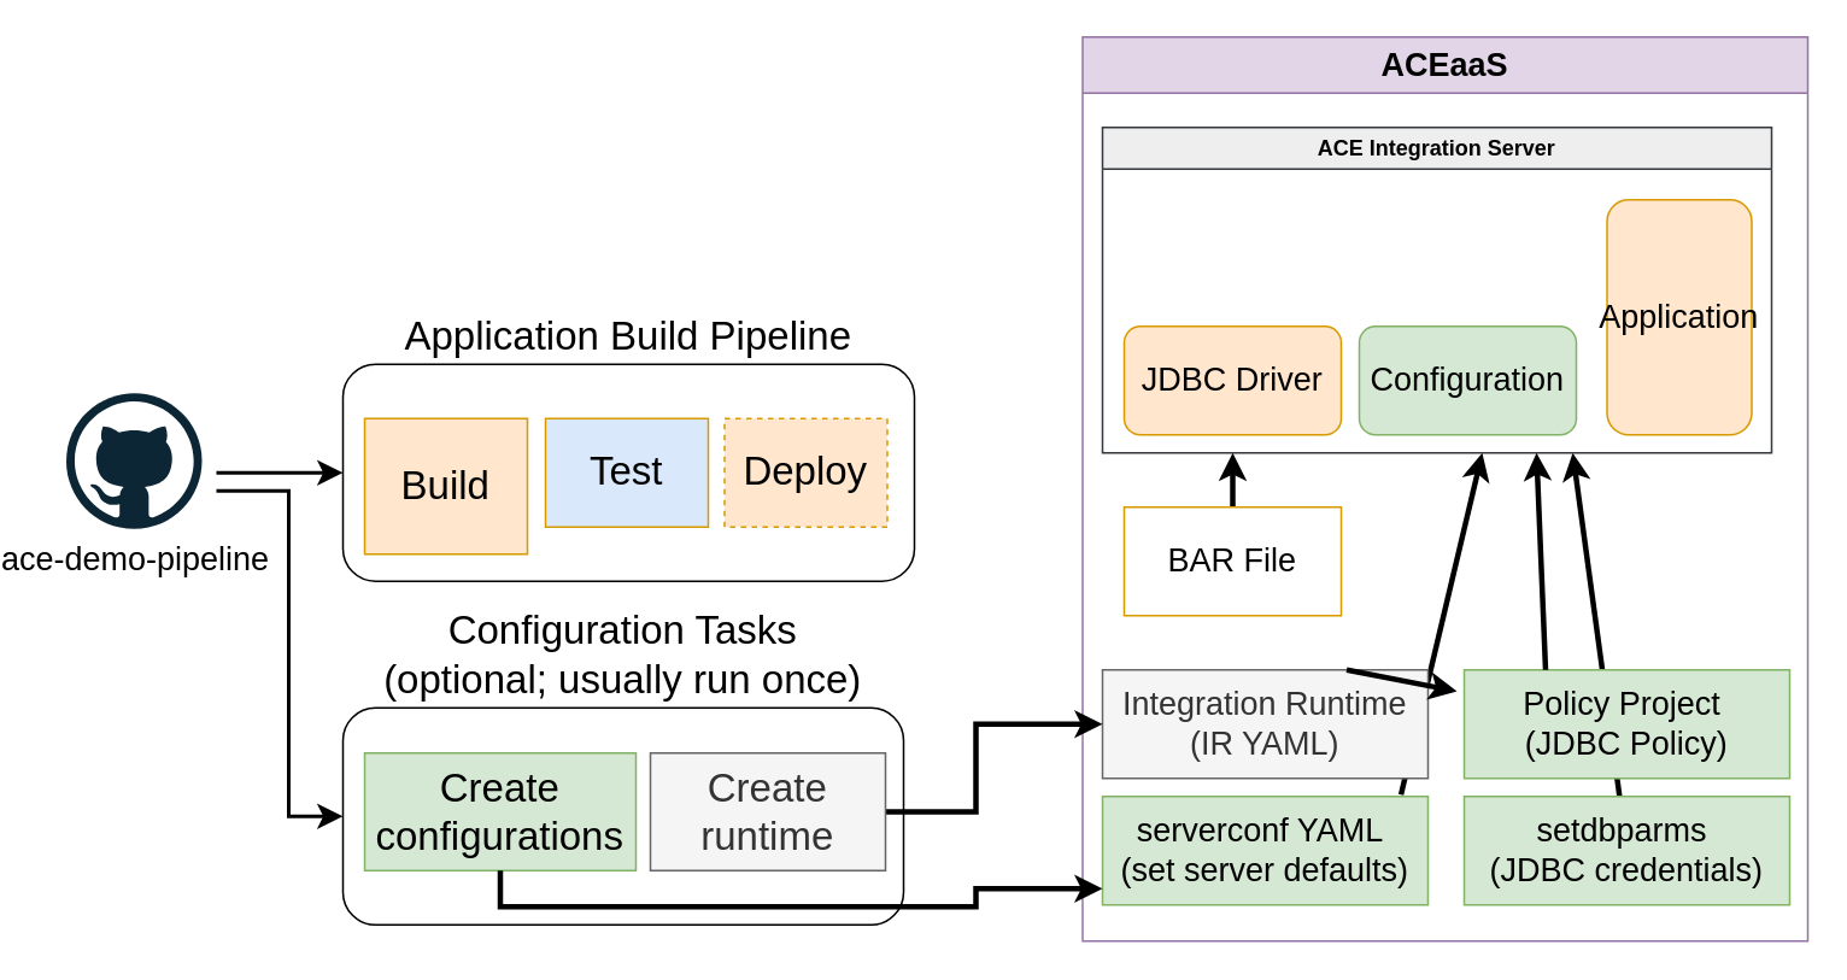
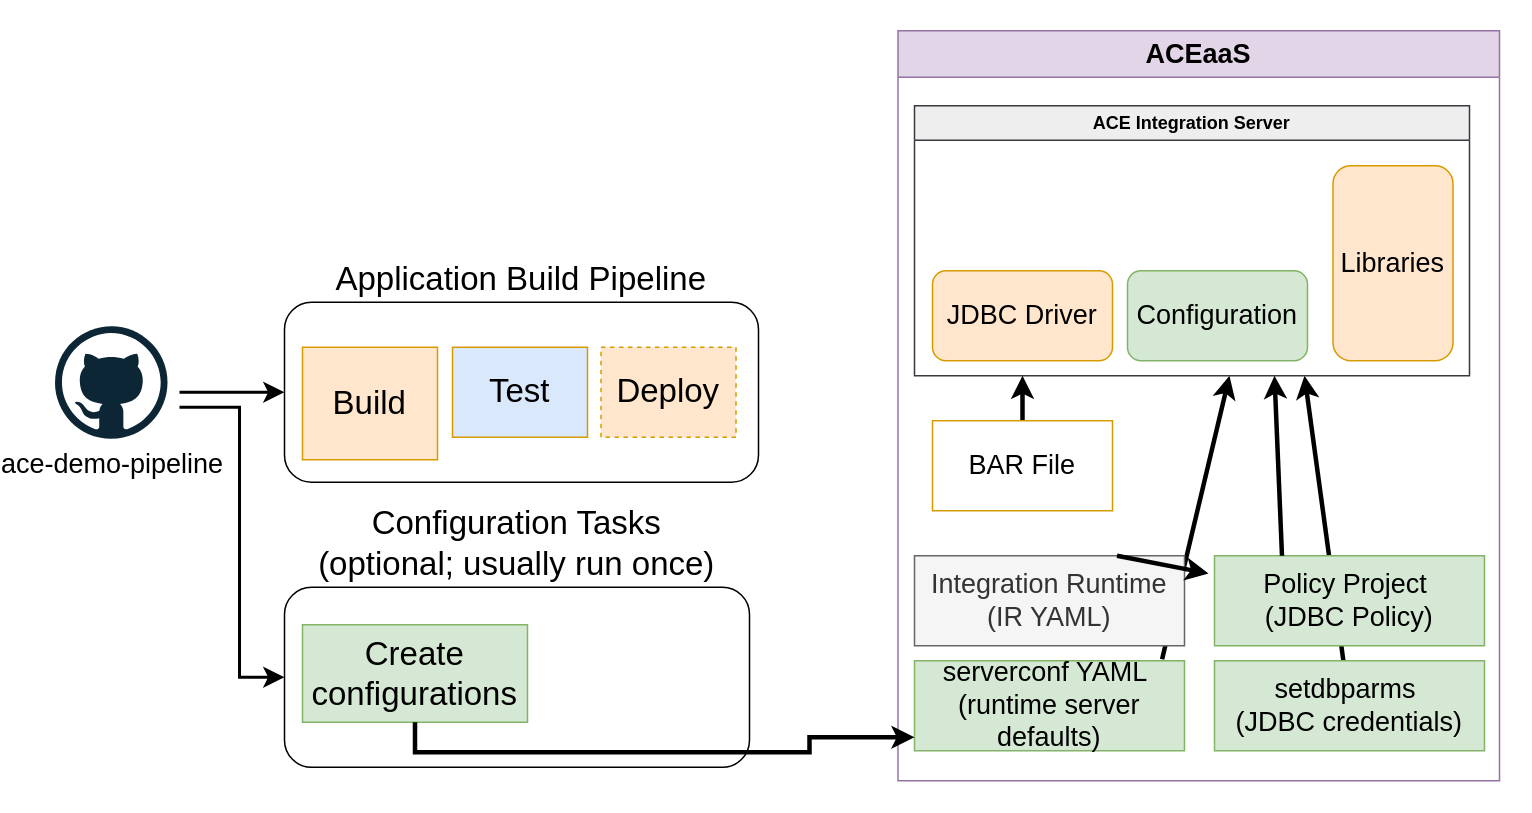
  <mxCell id="0" />
  <mxCell id="1" parent="0" />
  <mxCell id="2" value="" style="endArrow=classic;html=1;rounded=0;targetPerimeterSpacing=4;strokeColor=default;startArrow=none;startFill=0;endFill=1;strokeWidth=3;" parent="1" source="20" edge="1"><mxGeometry width="50" height="50" relative="1" as="geometry"><mxPoint x="768" y="449" as="sourcePoint" /><mxPoint x="853" y="250" as="targetPoint" /></mxGeometry></mxCell>
  <mxCell id="3" value="" style="endArrow=classic;html=1;rounded=0;exitX=0.917;exitY=-0.017;exitDx=0;exitDy=0;targetPerimeterSpacing=4;strokeColor=default;startArrow=none;startFill=0;endFill=1;strokeWidth=3;exitPerimeter=0;" parent="1" source="19" edge="1"><mxGeometry width="50" height="50" relative="1" as="geometry"><mxPoint x="738" y="380" as="sourcePoint" /><mxPoint x="803" y="250" as="targetPoint" /></mxGeometry></mxCell>
  <mxCell id="4" value="Application Build Pipeline" style="rounded=1;whiteSpace=wrap;html=1;fontSize=22;fontStyle=0;labelPosition=center;verticalLabelPosition=top;align=center;verticalAlign=bottom;" parent="1" vertex="1"><mxGeometry x="173" y="201" width="316" height="120" as="geometry" /></mxCell>
  <mxCell id="5" value="ace-demo-pipeline" style="dashed=0;outlineConnect=0;html=1;align=center;labelPosition=center;verticalLabelPosition=bottom;verticalAlign=top;shape=mxgraph.weblogos.github;fontSize=18;fontStyle=0" parent="1" vertex="1"><mxGeometry x="20" y="217" width="75" height="75" as="geometry" /></mxCell>
  <mxCell id="6" value="Build" style="rounded=0;whiteSpace=wrap;html=1;fontSize=22;fillColor=#ffe6cc;strokeColor=#d79b00;fontStyle=0" parent="1" vertex="1"><mxGeometry x="185" y="231" width="90" height="75" as="geometry" /></mxCell>
  <mxCell id="7" value="Test" style="rounded=0;whiteSpace=wrap;html=1;fontSize=22;fillColor=#dae8fc;strokeColor=#d79b00;fontStyle=0;" parent="1" vertex="1"><mxGeometry x="285" y="231" width="90" height="60" as="geometry" /></mxCell>
  <mxCell id="8" value="Deploy" style="rounded=0;whiteSpace=wrap;html=1;fontSize=22;fillColor=#ffe6cc;strokeColor=#d79b00;fontStyle=0;dashed=1;" parent="1" vertex="1"><mxGeometry x="384" y="231" width="90" height="60" as="geometry" /></mxCell>
  <mxCell id="9" value="" style="edgeStyle=elbowEdgeStyle;elbow=horizontal;endArrow=classic;html=1;curved=0;rounded=0;endSize=8;startSize=8;entryX=0;entryY=0.5;entryDx=0;entryDy=0;strokeWidth=2;fontStyle=0" parent="1" target="4" edge="1"><mxGeometry width="50" height="50" relative="1" as="geometry"><mxPoint x="103" y="261" as="sourcePoint" /><mxPoint x="143" y="371" as="targetPoint" /></mxGeometry></mxCell>
  <mxCell id="10" value="ACE Integration Server" style="swimlane;whiteSpace=wrap;html=1;fillColor=#eeeeee;strokeColor=#36393d;" parent="1" vertex="1"><mxGeometry x="593" y="70" width="370" height="180" as="geometry" /></mxCell>
  <mxCell id="11" value="&lt;font style=&quot;font-size: 18px;&quot;&gt;Configuration&lt;/font&gt;" style="rounded=1;whiteSpace=wrap;html=1;fillColor=#d5e8d4;strokeColor=#82b366;" parent="10" vertex="1"><mxGeometry x="142" y="110" width="120" height="60" as="geometry" /></mxCell>
  <mxCell id="12" value="&lt;font style=&quot;font-size: 18px;&quot;&gt;JDBC Driver&lt;/font&gt;" style="rounded=1;whiteSpace=wrap;html=1;fillColor=#ffe6cc;strokeColor=#d79b00;" parent="10" vertex="1"><mxGeometry x="12" y="110" width="120" height="60" as="geometry" /></mxCell>
- <mxCell id="13" value="&lt;font style=&quot;font-size: 18px;&quot;&gt;Application&lt;/font&gt;" style="rounded=1;whiteSpace=wrap;html=1;fillColor=#ffe6cc;strokeColor=#d79b00;" parent="10" vertex="1"><mxGeometry x="279" y="40" width="80" height="130" as="geometry" /></mxCell>
+ <mxCell id="13" value="&lt;font style=&quot;font-size: 18px;&quot;&gt;Libraries&lt;/font&gt;" style="rounded=1;whiteSpace=wrap;html=1;fillColor=#ffe6cc;strokeColor=#d79b00;" parent="10" vertex="1"><mxGeometry x="279" y="40" width="80" height="130" as="geometry" /></mxCell>
  <mxCell id="14" value="ACEaaS" style="swimlane;whiteSpace=wrap;html=1;fillColor=#e1d5e7;strokeColor=#9673a6;startSize=31;fontSize=18;" parent="1" vertex="1"><mxGeometry x="582" y="20" width="401" height="500" as="geometry" /></mxCell>
  <mxCell id="15" style="edgeStyle=orthogonalEdgeStyle;rounded=0;orthogonalLoop=1;jettySize=auto;html=1;exitX=0.5;exitY=0;exitDx=0;exitDy=0;strokeWidth=3;" parent="14" source="16" edge="1"><mxGeometry relative="1" as="geometry"><mxPoint x="83" y="230" as="targetPoint" /></mxGeometry></mxCell>
  <mxCell id="16" value="BAR File" style="rounded=0;whiteSpace=wrap;html=1;fontSize=18;fillColor=#ffffff;strokeColor=#d79b00;" parent="14" vertex="1"><mxGeometry x="23" y="260" width="120" height="60" as="geometry" /></mxCell>
  <mxCell id="17" value="Integration Runtime (IR YAML)" style="rounded=0;whiteSpace=wrap;html=1;fontSize=18;fillColor=#f5f5f5;strokeColor=#666666;fontColor=#333333;" parent="14" vertex="1"><mxGeometry x="11" y="350" width="180" height="60" as="geometry" /></mxCell>
  <mxCell id="18" value="Policy&amp;nbsp;&lt;span style=&quot;background-color: initial;&quot;&gt;Project&amp;nbsp;&lt;/span&gt;&lt;div&gt;&lt;span style=&quot;background-color: initial;&quot;&gt;(JDBC Policy)&lt;/span&gt;&lt;/div&gt;" style="rounded=0;whiteSpace=wrap;html=1;fontSize=18;fillColor=#d5e8d4;strokeColor=#82b366;" parent="14" vertex="1"><mxGeometry x="211" y="350" width="180" height="60" as="geometry" /></mxCell>
- <mxCell id="19" value="serverconf YAML&amp;nbsp;&lt;div&gt;(set server defaults)&lt;/div&gt;" style="rounded=0;whiteSpace=wrap;html=1;fontSize=18;fillColor=#d5e8d4;strokeColor=#82b366;" parent="14" vertex="1"><mxGeometry x="11" y="420" width="180" height="60" as="geometry" /></mxCell>
+ <mxCell id="19" value="serverconf YAML&amp;nbsp;&lt;div&gt;(runtime server defaults)&lt;/div&gt;" style="rounded=0;whiteSpace=wrap;html=1;fontSize=18;fillColor=#d5e8d4;strokeColor=#82b366;" parent="14" vertex="1"><mxGeometry x="11" y="420" width="180" height="60" as="geometry" /></mxCell>
  <mxCell id="20" value="setdbparms&amp;nbsp;&lt;div&gt;(JDBC credentials)&lt;/div&gt;" style="rounded=0;whiteSpace=wrap;html=1;fontSize=18;fillColor=#d5e8d4;strokeColor=#82b366;" parent="14" vertex="1"><mxGeometry x="211" y="420" width="180" height="60" as="geometry" /></mxCell>
  <mxCell id="21" value="" style="endArrow=classic;html=1;rounded=0;exitX=0.75;exitY=0;exitDx=0;exitDy=0;targetPerimeterSpacing=4;strokeColor=default;startArrow=none;startFill=0;endFill=1;strokeWidth=3;" parent="1" source="17" target="18" edge="1"><mxGeometry width="50" height="50" relative="1" as="geometry"><mxPoint x="503" y="520" as="sourcePoint" /><mxPoint x="553" y="470" as="targetPoint" /></mxGeometry></mxCell>
  <mxCell id="22" value="" style="endArrow=classic;html=1;rounded=0;exitX=0.25;exitY=0;exitDx=0;exitDy=0;targetPerimeterSpacing=4;strokeColor=default;startArrow=none;startFill=0;endFill=1;strokeWidth=3;" parent="1" source="18" edge="1"><mxGeometry width="50" height="50" relative="1" as="geometry"><mxPoint x="768" y="449" as="sourcePoint" /><mxPoint x="833" y="250" as="targetPoint" /></mxGeometry></mxCell>
  <mxCell id="23" value="Configuration Tasks&lt;div&gt;(optional; usually run once)&lt;/div&gt;" style="rounded=1;whiteSpace=wrap;html=1;fontSize=22;fontStyle=0;labelPosition=center;verticalLabelPosition=top;align=center;verticalAlign=bottom;" parent="1" vertex="1"><mxGeometry x="173" y="391" width="310" height="120" as="geometry" /></mxCell>
  <mxCell id="24" value="Create configurations" style="rounded=0;whiteSpace=wrap;html=1;fontSize=22;fillColor=#d5e8d4;strokeColor=#82b366;fontStyle=0" parent="1" vertex="1"><mxGeometry x="185" y="416" width="150" height="65" as="geometry" /></mxCell>
  <mxCell id="25" value="" style="edgeStyle=elbowEdgeStyle;elbow=horizontal;endArrow=classic;html=1;curved=0;rounded=0;endSize=8;startSize=8;entryX=0;entryY=0.5;entryDx=0;entryDy=0;strokeWidth=2;fontStyle=0" parent="1" target="23" edge="1"><mxGeometry width="50" height="50" relative="1" as="geometry"><mxPoint x="103" y="271" as="sourcePoint" /><mxPoint x="183" y="271" as="targetPoint" /><Array as="points"><mxPoint x="143" y="361" /></Array></mxGeometry></mxCell>
- <mxCell id="26" style="edgeStyle=orthogonalEdgeStyle;rounded=0;orthogonalLoop=1;jettySize=auto;html=1;entryX=0;entryY=0.5;entryDx=0;entryDy=0;strokeWidth=3;" edge="1" parent="1" source="27" target="17"><mxGeometry relative="1" as="geometry"><Array as="points"><mxPoint x="523" y="449" /><mxPoint x="523" y="400" /></Array></mxGeometry></mxCell>
- <mxCell id="27" value="Create runtime" style="rounded=0;whiteSpace=wrap;html=1;fontSize=22;fillColor=#f5f5f5;fontColor=#333333;strokeColor=#666666;fontStyle=0" vertex="1" parent="1"><mxGeometry x="343" y="416" width="130" height="65" as="geometry" /></mxCell>
  <mxCell id="28" style="edgeStyle=orthogonalEdgeStyle;rounded=0;orthogonalLoop=1;jettySize=auto;html=1;exitX=0.5;exitY=1;exitDx=0;exitDy=0;strokeWidth=3;" edge="1" parent="1" source="24"><mxGeometry relative="1" as="geometry"><mxPoint x="593" y="491" as="targetPoint" /><Array as="points"><mxPoint x="260" y="501" /><mxPoint x="523" y="501" /><mxPoint x="523" y="491" /></Array></mxGeometry></mxCell>
